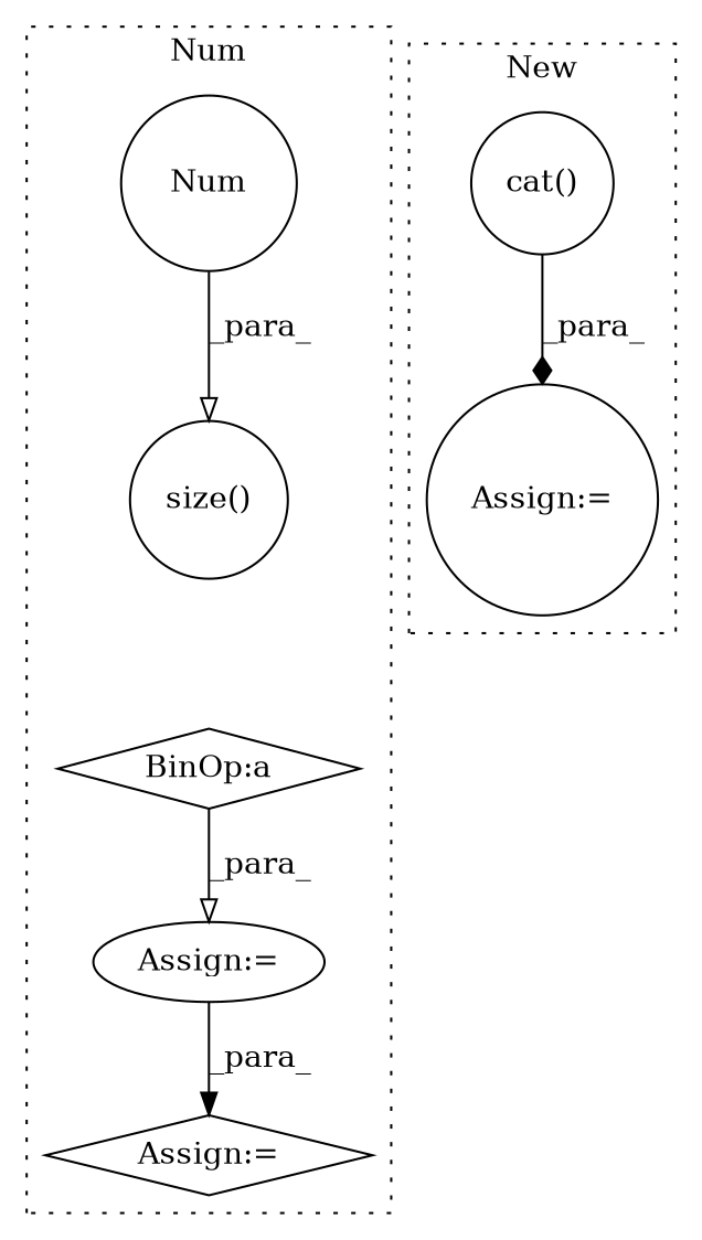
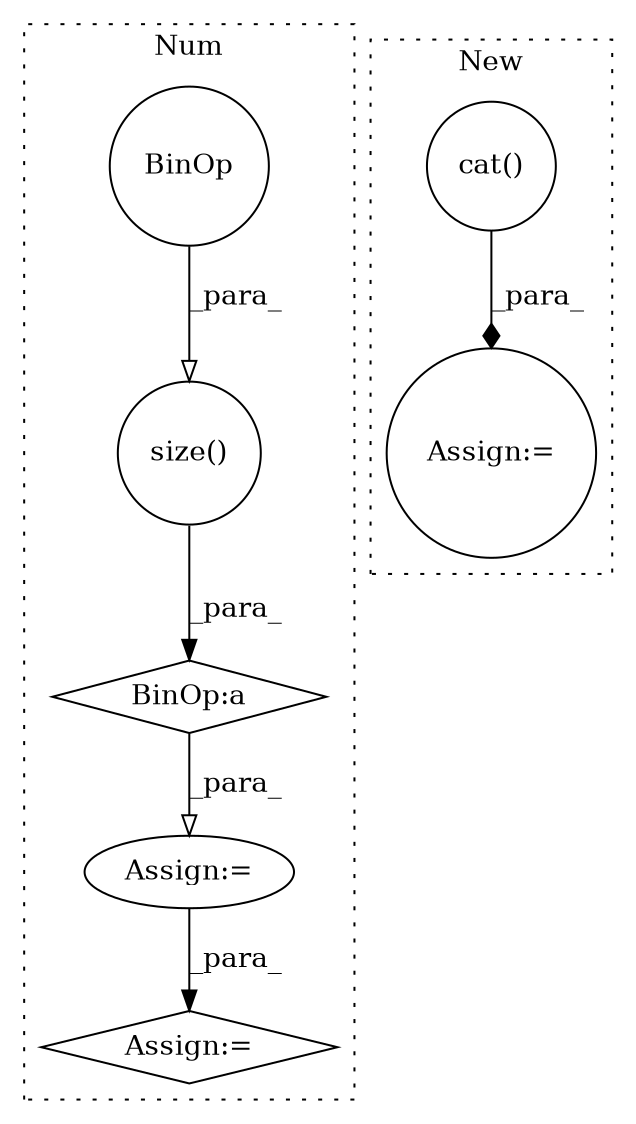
  digraph {
    node [a=68 l=3 shape=circle]
    edge [arrowhead=normal]
    n1 [a=75 l="11,1" label="size()" s="3450,3463"]
-   n2 [a=76 l=2 label=Num s=3461]
+   n2 [a=76 l=2 label=BinOp s=3461]
    n3 [a=82 label="BinOp:a" s=3506 shape=diamond]
    n4 [label="Assign:=" s=3428 shape=ellipse]
    n5 [label="Assign:=" s=3627 shape=diamond]
    n6 [a=75 l="10,8" label="cat()" s="2059,2084"]
    n7 [label="Assign:=" s=2056]
    subgraph cluster_1 {
      label=Num
      style=dotted
      n1
      n2
      n3
      n4
      n5
    }
    subgraph cluster_2 {
      label=New
      style=dotted
      n6
      n7
    }
+   n1 -> n3 [label=_para_]
    n2 -> n1 [arrowhead=onormal label=_para_]
    n3 -> n4 [arrowhead=onormal label=_para_]
    n4 -> n5 [label=_para_]
    n6 -> n7 [arrowhead=diamond label=_para_]
  }
